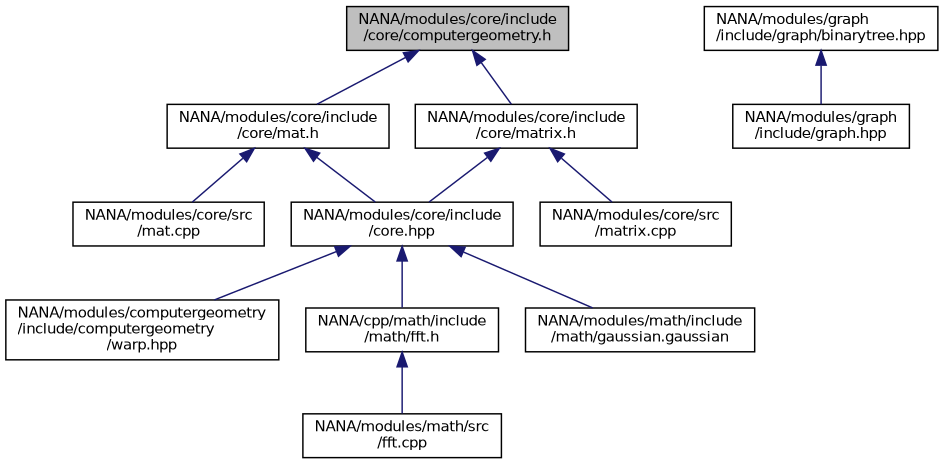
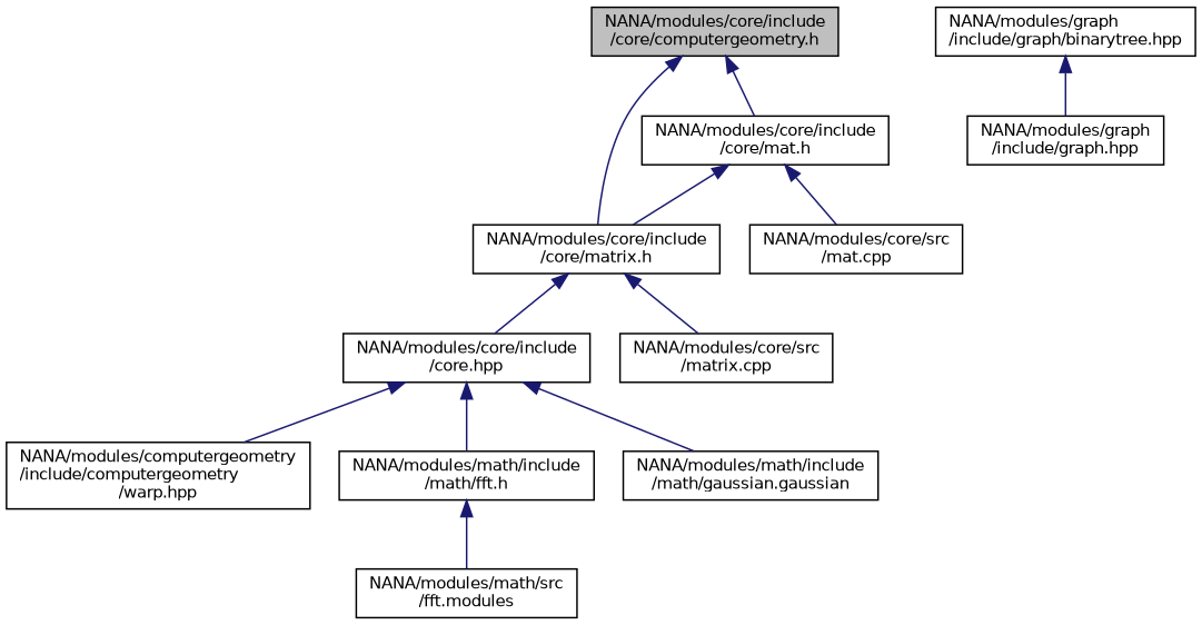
  digraph {
    node [color=black fillcolor=white fontname=Helvetica fontsize=10 shape=record style=filled]
    edge [color=midnightblue dir=back fontname=Helvetica fontsize=10 labelfontname=Helvetica labelfontsize=10 style=solid]
    n1 [fillcolor=grey75 fontcolor=black height=0.2 label="NANA/modules/core/include\l/core/computergeometry.h" width=0.4]
    n2 [height=0.2 label="NANA/modules/core/include\l/core/mat.h" width=0.4]
    n3 [height=0.2 label="NANA/modules/core/include\l/core/matrix.h" width=0.4]
    n4 [height=0.2 label="NANA/modules/core/include\l/core.hpp" width=0.4]
    n5 [height=0.2 label="NANA/modules/core/src\l/mat.cpp" width=0.4]
    n6 [height=0.2 label="NANA/modules/core/src\l/matrix.cpp" width=0.4]
    n7 [height=0.2 label="NANA/modules/computergeometry\l/include/computergeometry\l/warp.hpp" width=0.4]
-   n8 [height=0.2 label="NANA/cpp/math/include\l/math/fft.h" width=0.4]
+   n8 [height=0.2 label="NANA/modules/math/include\l/math/fft.h" width=0.4]
    n9 [height=0.2 label="NANA/modules/math/include\l/math/gaussian.gaussian" width=0.4]
    n10 [height=0.2 label="NANA/modules/graph\l/include/graph/binarytree.hpp" width=0.4]
    n11 [height=0.2 label="NANA/modules/graph\l/include/graph.hpp" width=0.4]
-   n12 [height=0.2 label="NANA/modules/math/src\l/fft.cpp" width=0.4]
+   n12 [height=0.2 label="NANA/modules/math/src\l/fft.modules" width=0.4]
    n1 -> n2
    n1 -> n3
-   n2 -> n4
+   n2 -> n3
    n2 -> n5
    n3 -> n4
    n3 -> n6
    n4 -> n7
    n4 -> n8
    n4 -> n9
    n8 -> n12
    n10 -> n11
  }
